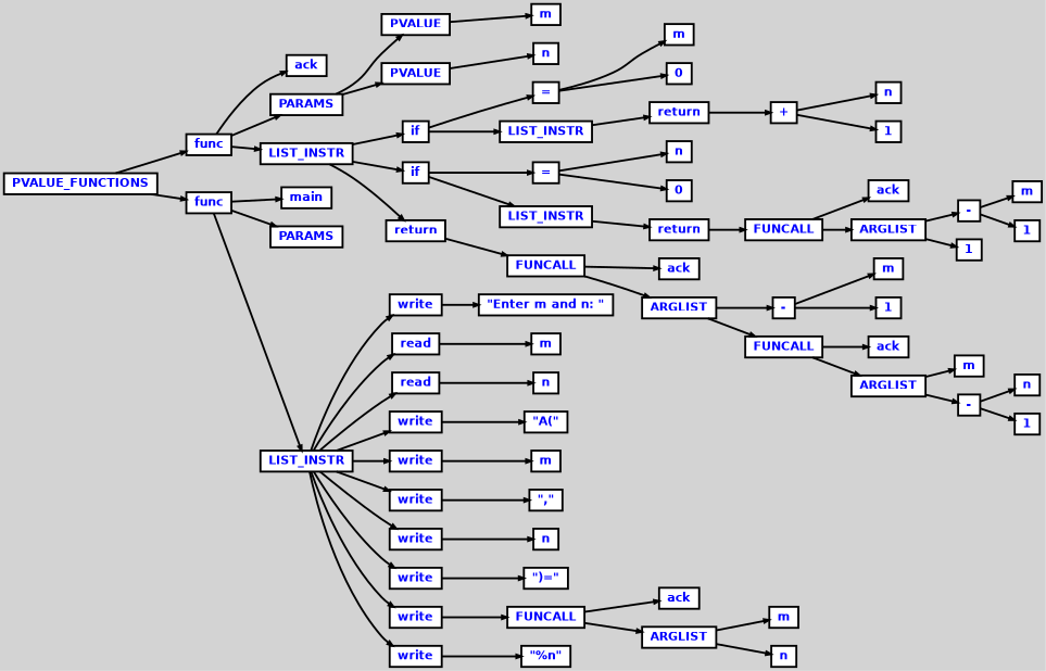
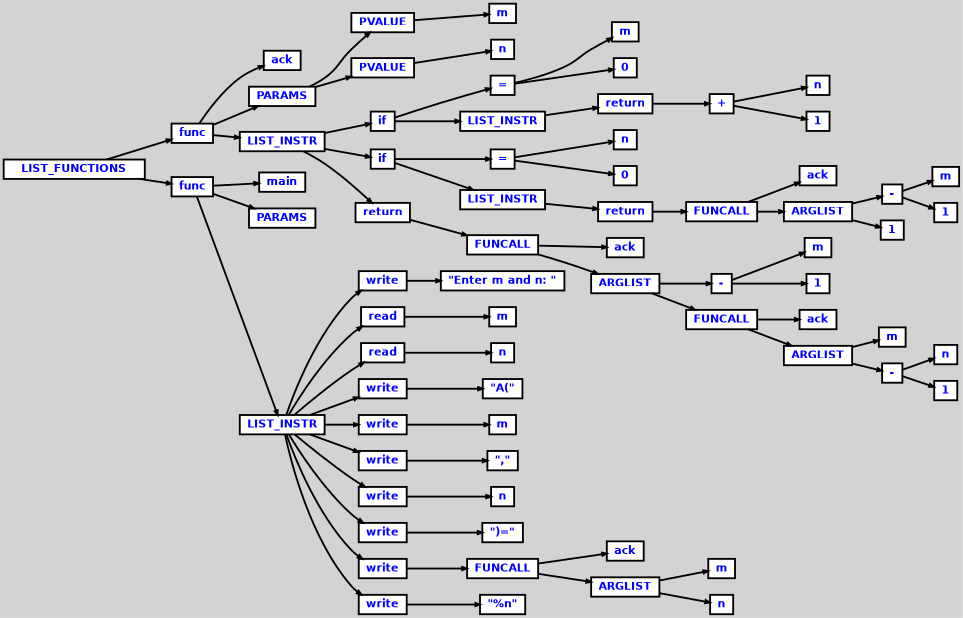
  digraph {
    bgcolor=lightgrey
    ordering=out
    ranksep=.4
    rankdir=LR
    node [color=black fillcolor=white fixedsize=false fontcolor=blue fontname="Helvetica-bold" fontsize=12 shape=box style="filled, solid, bold"]
    edge [arrowsize=.5 color=black style=bold]
-   n1 [height=.25 label=PVALUE_FUNCTIONS width=.25]
+   n1 [height=.25 label=LIST_FUNCTIONS width=.25]
    n2 [height=.25 label=func width=.25]
    n3 [height=.25 label=func width=.25]
    n4 [height=.25 label=ack width=.25]
    n5 [height=.25 label=PARAMS width=.25]
    n6 [height=.25 label=LIST_INSTR width=.25]
    n7 [height=.25 label=PVALUE width=.25]
    n8 [height=.25 label=PVALUE width=.25]
    n9 [height=.25 label=m width=.25]
    n10 [height=.25 label=n width=.25]
    n11 [height=.25 label=if width=.25]
    n12 [height=.25 label=if width=.25]
    n13 [height=.25 label=return width=.25]
    n14 [height=.25 label="=" width=.25]
    n15 [height=.25 label=LIST_INSTR width=.25]
    n16 [height=.25 label=m width=.25]
    n17 [height=.25 label=0 width=.25]
    n18 [height=.25 label=return width=.25]
    n19 [height=.25 label="+" width=.25]
    n20 [height=.25 label=n width=.25]
    n21 [height=.25 label=1 width=.25]
    n22 [height=.25 label="=" width=.25]
    n23 [height=.25 label=LIST_INSTR width=.25]
    n24 [height=.25 label=n width=.25]
    n25 [height=.25 label=0 width=.25]
    n26 [height=.25 label=return width=.25]
    n27 [height=.25 label=FUNCALL width=.25]
    n28 [height=.25 label=ack width=.25]
    n29 [height=.25 label=ARGLIST width=.25]
    n30 [height=.25 label="-" width=.25]
    n31 [height=.25 label=1 width=.25]
    n32 [height=.25 label=m width=.25]
    n33 [height=.25 label=1 width=.25]
    n34 [height=.25 label=FUNCALL width=.25]
    n35 [height=.25 label=ack width=.25]
    n36 [height=.25 label=ARGLIST width=.25]
    n37 [height=.25 label="-" width=.25]
    n38 [height=.25 label=FUNCALL width=.25]
    n39 [height=.25 label=m width=.25]
    n40 [height=.25 label=1 width=.25]
    n41 [height=.25 label=ack width=.25]
    n42 [height=.25 label=ARGLIST width=.25]
    n43 [height=.25 label=m width=.25]
    n44 [height=.25 label="-" width=.25]
    n45 [height=.25 label=n width=.25]
    n46 [height=.25 label=1 width=.25]
    n47 [height=.25 label=main width=.25]
    n48 [height=.25 label=PARAMS width=.25]
    n49 [height=.25 label=LIST_INSTR width=.25]
    n50 [height=.25 label=write width=.25]
    n51 [height=.25 label=read width=.25]
    n52 [height=.25 label=read width=.25]
    n53 [height=.25 label=write width=.25]
    n54 [height=.25 label=write width=.25]
    n55 [height=.25 label=write width=.25]
    n56 [height=.25 label=write width=.25]
    n57 [height=.25 label=write width=.25]
    n58 [height=.25 label=write width=.25]
    n59 [height=.25 label=write width=.25]
    n60 [height=.25 label="\"Enter m and n: \"" width=.25]
    n61 [height=.25 label=m width=.25]
    n62 [height=.25 label=n width=.25]
    n63 [height=.25 label="\"A(\"" width=.25]
    n64 [height=.25 label=m width=.25]
    n65 [height=.25 label="\",\"" width=.25]
    n66 [height=.25 label=n width=.25]
    n67 [height=.25 label="\")=\"" width=.25]
    n68 [height=.25 label=FUNCALL width=.25]
    n69 [height=.25 label=ack width=.25]
    n70 [height=.25 label=ARGLIST width=.25]
    n71 [height=.25 label=m width=.25]
    n72 [height=.25 label=n width=.25]
    n73 [height=.25 label="\"%n\"" width=.25]
    n1 -> n2
    n1 -> n3
    n2 -> n4
    n2 -> n5
    n2 -> n6
    n3 -> n47
    n3 -> n48
    n3 -> n49
    n5 -> n7
    n5 -> n8
    n6 -> n11
    n6 -> n12
    n6 -> n13
    n7 -> n9
    n8 -> n10
    n11 -> n14
    n11 -> n15
    n12 -> n22
    n12 -> n23
    n13 -> n34
    n14 -> n16
    n14 -> n17
    n15 -> n18
    n18 -> n19
    n19 -> n20
    n19 -> n21
    n22 -> n24
    n22 -> n25
    n23 -> n26
    n26 -> n27
    n27 -> n28
    n27 -> n29
    n29 -> n30
    n29 -> n31
    n30 -> n32
    n30 -> n33
    n34 -> n35
    n34 -> n36
    n36 -> n37
    n36 -> n38
    n37 -> n39
    n37 -> n40
    n38 -> n41
    n38 -> n42
    n42 -> n43
    n42 -> n44
    n44 -> n45
    n44 -> n46
    n49 -> n50
    n49 -> n51
    n49 -> n52
    n49 -> n53
    n49 -> n54
    n49 -> n55
    n49 -> n56
    n49 -> n57
    n49 -> n58
    n49 -> n59
    n50 -> n60
    n51 -> n61
    n52 -> n62
    n53 -> n63
    n54 -> n64
    n55 -> n65
    n56 -> n66
    n57 -> n67
    n58 -> n68
    n59 -> n73
    n68 -> n69
    n68 -> n70
    n70 -> n71
    n70 -> n72
  }
